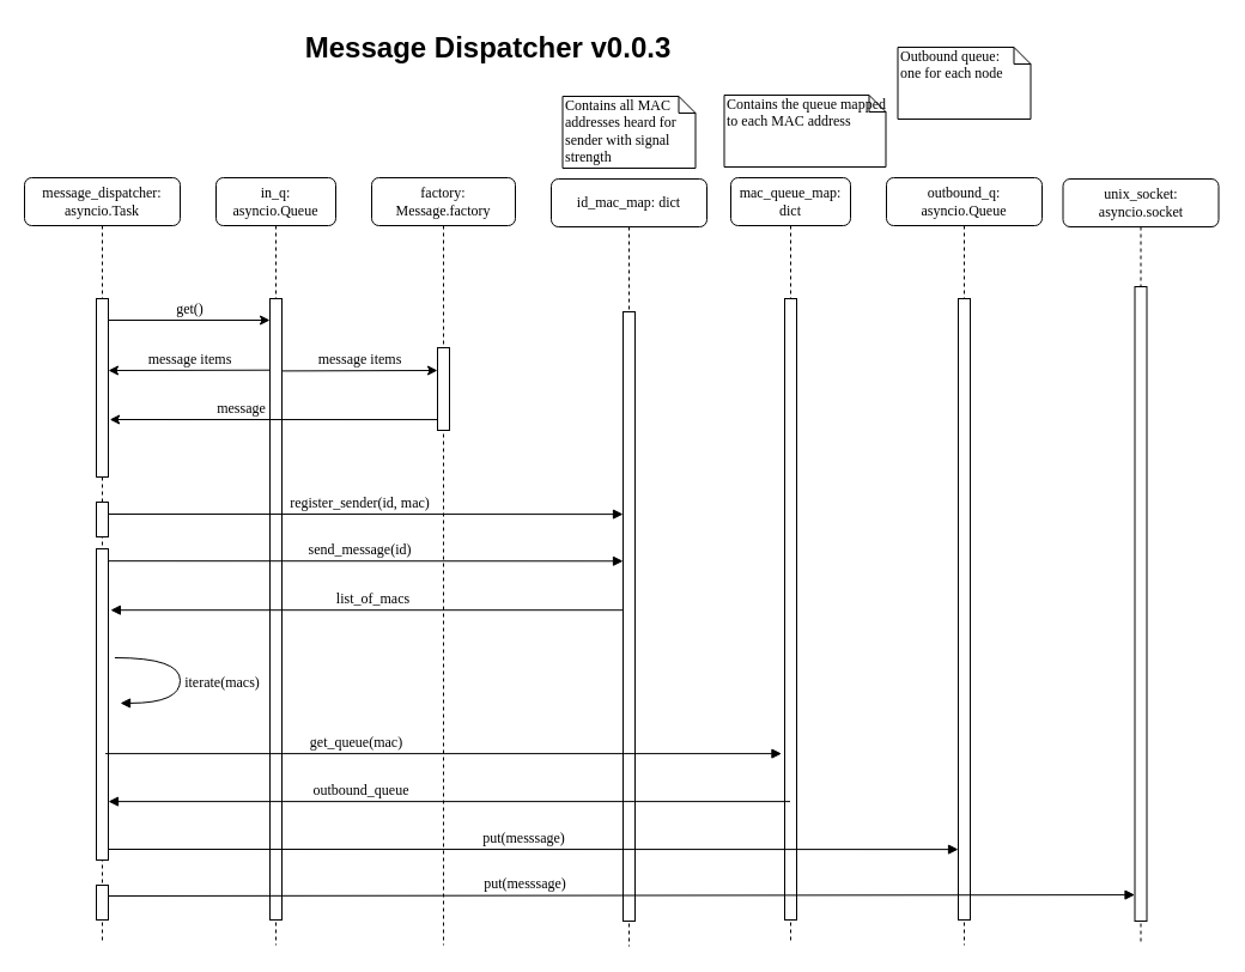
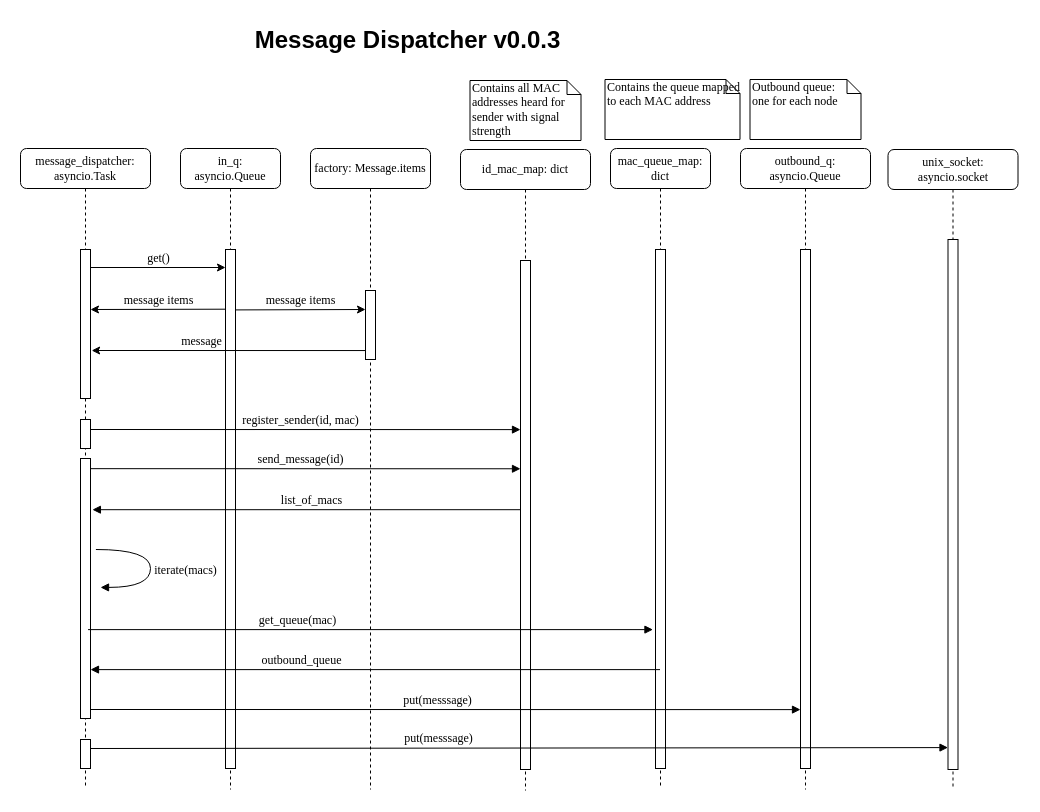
  <mxCell id="0" />
  <mxCell id="1" parent="0" />
  <mxCell id="2" value="id_mac_map: dict" style="shape=umlLifeline;perimeter=lifelinePerimeter;whiteSpace=wrap;html=1;container=1;collapsible=0;recursiveResize=0;outlineConnect=0;rounded=1;shadow=0;comic=0;labelBackgroundColor=none;strokeWidth=1;fontFamily=Verdana;fontSize=12;align=center;" parent="1" vertex="1"><mxGeometry x="460" y="149" width="130" height="641" as="geometry" /></mxCell>
  <mxCell id="3" value="" style="html=1;points=[];perimeter=orthogonalPerimeter;rounded=0;shadow=0;comic=0;labelBackgroundColor=none;strokeWidth=1;fontFamily=Verdana;fontSize=12;align=center;" parent="2" vertex="1"><mxGeometry x="60" y="111" width="10" height="509" as="geometry" /></mxCell>
  <mxCell id="4" value="in_q: asyncio.Queue" style="shape=umlLifeline;perimeter=lifelinePerimeter;whiteSpace=wrap;html=1;container=1;collapsible=0;recursiveResize=0;outlineConnect=0;rounded=1;shadow=0;comic=0;labelBackgroundColor=none;strokeWidth=1;fontFamily=Verdana;fontSize=12;align=center;" parent="1" vertex="1"><mxGeometry x="180" y="148" width="100" height="641" as="geometry" /></mxCell>
  <mxCell id="5" value="" style="html=1;points=[];perimeter=orthogonalPerimeter;rounded=0;shadow=0;comic=0;labelBackgroundColor=none;strokeWidth=1;fontFamily=Verdana;fontSize=12;align=center;" parent="4" vertex="1"><mxGeometry x="45" y="101" width="10" height="519" as="geometry" /></mxCell>
  <mxCell id="6" value="message items" style="html=1;verticalAlign=bottom;endArrow=classic;labelBackgroundColor=none;fontFamily=Verdana;fontSize=12;edgeStyle=elbowEdgeStyle;elbow=vertical;startArrow=none;startFill=0;endFill=1;exitX=1.12;exitY=0.159;exitDx=0;exitDy=0;exitPerimeter=0;" parent="4" target="14" edge="1"><mxGeometry relative="1" as="geometry"><mxPoint x="55.0" y="161.42" as="sourcePoint" /><mxPoint x="190" y="161" as="targetPoint" /><Array as="points"><mxPoint x="203.8" y="161" /></Array></mxGeometry></mxCell>
  <mxCell id="7" value="message" style="html=1;verticalAlign=bottom;endArrow=classic;labelBackgroundColor=none;fontFamily=Verdana;fontSize=12;edgeStyle=elbowEdgeStyle;elbow=vertical;startArrow=none;startFill=0;endFill=1;entryX=0.733;entryY=0.263;entryDx=0;entryDy=0;entryPerimeter=0;" parent="4" edge="1"><mxGeometry x="0.211" relative="1" as="geometry"><mxPoint x="188.83" y="202.06" as="sourcePoint" /><mxPoint x="-88.84" y="202.0" as="targetPoint" /><Array as="points" /><mxPoint as="offset" /></mxGeometry></mxCell>
  <mxCell id="8" value="outbound_q: asyncio.Queue" style="shape=umlLifeline;perimeter=lifelinePerimeter;whiteSpace=wrap;html=1;container=1;collapsible=0;recursiveResize=0;outlineConnect=0;rounded=1;shadow=0;comic=0;labelBackgroundColor=none;strokeWidth=1;fontFamily=Verdana;fontSize=12;align=center;" parent="1" vertex="1"><mxGeometry x="740" y="148" width="130" height="641" as="geometry" /></mxCell>
  <mxCell id="9" value="" style="html=1;points=[];perimeter=orthogonalPerimeter;rounded=0;shadow=0;comic=0;labelBackgroundColor=none;strokeWidth=1;fontFamily=Verdana;fontSize=12;align=center;" parent="8" vertex="1"><mxGeometry x="60" y="101" width="10" height="519" as="geometry" /></mxCell>
  <mxCell id="10" value="mac_queue_map: dict" style="shape=umlLifeline;perimeter=lifelinePerimeter;whiteSpace=wrap;html=1;container=1;collapsible=0;recursiveResize=0;outlineConnect=0;rounded=1;shadow=0;comic=0;labelBackgroundColor=none;strokeWidth=1;fontFamily=Verdana;fontSize=12;align=center;" parent="1" vertex="1"><mxGeometry x="610" y="148" width="100" height="640" as="geometry" /></mxCell>
  <mxCell id="11" value="" style="html=1;points=[];perimeter=orthogonalPerimeter;rounded=0;shadow=0;comic=0;labelBackgroundColor=none;strokeWidth=1;fontFamily=Verdana;fontSize=12;align=center;" parent="10" vertex="1"><mxGeometry x="45" y="101" width="10" height="519" as="geometry" /></mxCell>
  <mxCell id="12" value="put(messsage)" style="html=1;verticalAlign=bottom;endArrow=block;labelBackgroundColor=none;fontFamily=Verdana;fontSize=12;edgeStyle=elbowEdgeStyle;elbow=vertical;entryX=0.05;entryY=0.845;entryDx=0;entryDy=0;entryPerimeter=0;exitX=0.8;exitY=0.763;exitDx=0;exitDy=0;exitPerimeter=0;" parent="10" edge="1"><mxGeometry x="-0.185" relative="1" as="geometry"><mxPoint x="-522.5" y="599.997" as="sourcePoint" /><mxPoint x="337.5" y="599.92" as="targetPoint" /><mxPoint as="offset" /><Array as="points"><mxPoint x="-400.5" y="599.09" /><mxPoint x="-464.5" y="599.09" /></Array></mxGeometry></mxCell>
- <mxCell id="13" value="factory: Message.factory" style="shape=umlLifeline;perimeter=lifelinePerimeter;whiteSpace=wrap;html=1;container=1;collapsible=0;recursiveResize=0;outlineConnect=0;rounded=1;shadow=0;comic=0;labelBackgroundColor=none;strokeWidth=1;fontFamily=Verdana;fontSize=12;align=center;" parent="1" vertex="1"><mxGeometry x="310" y="148" width="120" height="641" as="geometry" /></mxCell>
+ <mxCell id="13" value="factory: Message.items" style="shape=umlLifeline;perimeter=lifelinePerimeter;whiteSpace=wrap;html=1;container=1;collapsible=0;recursiveResize=0;outlineConnect=0;rounded=1;shadow=0;comic=0;labelBackgroundColor=none;strokeWidth=1;fontFamily=Verdana;fontSize=12;align=center;" parent="1" vertex="1"><mxGeometry x="310" y="148" width="120" height="641" as="geometry" /></mxCell>
  <mxCell id="14" value="" style="html=1;points=[];perimeter=orthogonalPerimeter;rounded=0;shadow=0;comic=0;labelBackgroundColor=none;strokeWidth=1;fontFamily=Verdana;fontSize=12;align=center;" parent="13" vertex="1"><mxGeometry x="55" y="142" width="10" height="69" as="geometry" /></mxCell>
  <mxCell id="15" value="list_of_macs" style="html=1;verticalAlign=bottom;endArrow=block;labelBackgroundColor=none;fontFamily=Verdana;fontSize=12;edgeStyle=elbowEdgeStyle;elbow=vertical;entryX=1.19;entryY=0.2;entryDx=0;entryDy=0;entryPerimeter=0;" parent="13" edge="1"><mxGeometry x="-0.023" relative="1" as="geometry"><mxPoint x="210" y="361.2" as="sourcePoint" /><mxPoint x="-218.1" y="361.0" as="targetPoint" /><mxPoint as="offset" /><Array as="points"><mxPoint x="80" y="361.2" /><mxPoint x="-97" y="361.26" /><mxPoint x="-33" y="361.26" /></Array></mxGeometry></mxCell>
  <mxCell id="16" value="send_message(id)" style="html=1;verticalAlign=bottom;endArrow=block;labelBackgroundColor=none;fontFamily=Verdana;fontSize=12;edgeStyle=elbowEdgeStyle;elbow=vertical;exitX=0.076;exitY=0.472;exitDx=0;exitDy=0;exitPerimeter=0;" parent="13" edge="1"><mxGeometry x="-0.023" relative="1" as="geometry"><mxPoint x="-220" y="320.16" as="sourcePoint" /><mxPoint x="210" y="320.16" as="targetPoint" /><mxPoint as="offset" /><Array as="points"><mxPoint x="-30" y="320.28" /><mxPoint x="-94" y="320.28" /></Array></mxGeometry></mxCell>
  <mxCell id="17" value="register_sender(id, mac)" style="html=1;verticalAlign=bottom;endArrow=block;labelBackgroundColor=none;fontFamily=Verdana;fontSize=12;edgeStyle=elbowEdgeStyle;elbow=vertical;exitX=1;exitY=0.476;exitDx=0;exitDy=0;exitPerimeter=0;" parent="13" edge="1"><mxGeometry x="-0.023" relative="1" as="geometry"><mxPoint x="-220" y="281" as="sourcePoint" /><mxPoint x="210" y="281.24" as="targetPoint" /><mxPoint as="offset" /><Array as="points"><mxPoint x="-30" y="281.12" /><mxPoint x="-94" y="281.12" /></Array></mxGeometry></mxCell>
  <mxCell id="18" value="message_dispatcher: asyncio.Task" style="shape=umlLifeline;perimeter=lifelinePerimeter;whiteSpace=wrap;html=1;container=1;collapsible=0;recursiveResize=0;outlineConnect=0;rounded=1;shadow=0;comic=0;labelBackgroundColor=none;strokeWidth=1;fontFamily=Verdana;fontSize=12;align=center;" parent="1" vertex="1"><mxGeometry x="20" y="148" width="130" height="640" as="geometry" /></mxCell>
  <mxCell id="19" value="" style="html=1;points=[];perimeter=orthogonalPerimeter;rounded=0;shadow=0;comic=0;labelBackgroundColor=none;strokeWidth=1;fontFamily=Verdana;fontSize=12;align=center;" parent="18" vertex="1"><mxGeometry x="60" y="101" width="10" height="149" as="geometry" /></mxCell>
  <mxCell id="20" value="" style="html=1;points=[];perimeter=orthogonalPerimeter;rounded=0;shadow=0;comic=0;labelBackgroundColor=none;strokeWidth=1;fontFamily=Verdana;fontSize=12;align=center;" parent="18" vertex="1"><mxGeometry x="60" y="271" width="10" height="29" as="geometry" /></mxCell>
  <mxCell id="21" value="iterate(macs)" style="html=1;verticalAlign=bottom;endArrow=block;labelBackgroundColor=none;fontFamily=Verdana;fontSize=12;elbow=vertical;edgeStyle=orthogonalEdgeStyle;curved=1;entryX=1;entryY=0.286;entryPerimeter=0;exitX=1.038;exitY=0.345;exitPerimeter=0;" parent="18" edge="1"><mxGeometry x="0.187" y="35" relative="1" as="geometry"><mxPoint x="75.41" y="401" as="sourcePoint" /><mxPoint x="80.03" y="438.92" as="targetPoint" /><Array as="points"><mxPoint x="130.03" y="400.9" /><mxPoint x="130.03" y="438.9" /></Array><mxPoint as="offset" /></mxGeometry></mxCell>
  <mxCell id="22" value="" style="html=1;points=[];perimeter=orthogonalPerimeter;rounded=0;shadow=0;comic=0;labelBackgroundColor=none;strokeWidth=1;fontFamily=Verdana;fontSize=12;align=center;" parent="18" vertex="1"><mxGeometry x="60" y="310" width="10" height="260" as="geometry" /></mxCell>
  <mxCell id="23" value="" style="html=1;points=[];perimeter=orthogonalPerimeter;rounded=0;shadow=0;comic=0;labelBackgroundColor=none;strokeWidth=1;fontFamily=Verdana;fontSize=12;align=center;" parent="18" vertex="1"><mxGeometry x="60" y="591" width="10" height="29" as="geometry" /></mxCell>
  <mxCell id="24" value="get()" style="html=1;verticalAlign=bottom;endArrow=classic;entryX=0;entryY=0;labelBackgroundColor=none;fontFamily=Verdana;fontSize=12;edgeStyle=elbowEdgeStyle;elbow=vertical;startArrow=none;startFill=0;endFill=1;" parent="1" edge="1"><mxGeometry relative="1" as="geometry"><mxPoint x="90" y="267" as="sourcePoint" /><mxPoint x="225" y="267" as="targetPoint" /></mxGeometry></mxCell>
  <mxCell id="25" value="Contains all MAC addresses heard for sender with signal strength" style="shape=note;whiteSpace=wrap;html=1;size=14;verticalAlign=top;align=left;spacingTop=-6;rounded=0;shadow=0;comic=0;labelBackgroundColor=none;strokeWidth=1;fontFamily=Verdana;fontSize=12" parent="1" vertex="1"><mxGeometry x="469.5" y="80" width="111" height="60" as="geometry" /></mxCell>
  <mxCell id="26" value="Message Dispatcher v0.0.3" style="text;strokeColor=none;fillColor=none;html=1;fontSize=24;fontStyle=1;verticalAlign=middle;align=center;" parent="1" vertex="1"><mxGeometry x="357" y="20" width="100" height="40" as="geometry" /></mxCell>
- <mxCell id="27" value="Outbound queue:&lt;div&gt;one for each node&lt;/div&gt;" style="shape=note;whiteSpace=wrap;html=1;size=14;verticalAlign=top;align=left;spacingTop=-6;rounded=0;shadow=0;comic=0;labelBackgroundColor=none;strokeWidth=1;fontFamily=Verdana;fontSize=12" parent="1" vertex="1"><mxGeometry x="749.5" y="39" width="111" height="60" as="geometry" /></mxCell>
+ <mxCell id="27" value="Outbound queue:&lt;div&gt;one for each node&lt;/div&gt;" style="shape=note;whiteSpace=wrap;html=1;size=14;verticalAlign=top;align=left;spacingTop=-6;rounded=0;shadow=0;comic=0;labelBackgroundColor=none;strokeWidth=1;fontFamily=Verdana;fontSize=12" parent="1" vertex="1"><mxGeometry x="749.5" y="79" width="111" height="60" as="geometry" /></mxCell>
  <mxCell id="28" value="unix_socket: asyncio.socket" style="shape=umlLifeline;perimeter=lifelinePerimeter;whiteSpace=wrap;html=1;container=1;collapsible=0;recursiveResize=0;outlineConnect=0;rounded=1;shadow=0;comic=0;labelBackgroundColor=none;strokeWidth=1;fontFamily=Verdana;fontSize=12;align=center;" parent="1" vertex="1"><mxGeometry x="887.5" y="149" width="130" height="640" as="geometry" /></mxCell>
  <mxCell id="29" value="" style="html=1;points=[];perimeter=orthogonalPerimeter;rounded=0;shadow=0;comic=0;labelBackgroundColor=none;strokeWidth=1;fontFamily=Verdana;fontSize=12;align=center;" parent="28" vertex="1"><mxGeometry x="60" y="90" width="10" height="530" as="geometry" /></mxCell>
  <mxCell id="30" value="Contains the queue mapped to each MAC address" style="shape=note;whiteSpace=wrap;html=1;size=14;verticalAlign=top;align=left;spacingTop=-6;rounded=0;shadow=0;comic=0;labelBackgroundColor=none;strokeWidth=1;fontFamily=Verdana;fontSize=12" parent="1" vertex="1"><mxGeometry x="604.5" y="79" width="135" height="60" as="geometry" /></mxCell>
  <mxCell id="31" value="put(messsage)" style="html=1;verticalAlign=bottom;endArrow=block;labelBackgroundColor=none;fontFamily=Verdana;fontSize=12;edgeStyle=elbowEdgeStyle;elbow=vertical;" parent="1" edge="1"><mxGeometry x="-0.023" relative="1" as="geometry"><mxPoint x="90" y="709" as="sourcePoint" /><mxPoint x="800" y="709.12" as="targetPoint" /><mxPoint as="offset" /><Array as="points"><mxPoint x="280" y="709.12" /><mxPoint x="216" y="709.12" /></Array></mxGeometry></mxCell>
  <mxCell id="32" value="outbound_queue" style="html=1;verticalAlign=bottom;endArrow=block;labelBackgroundColor=none;fontFamily=Verdana;fontSize=12;edgeStyle=elbowEdgeStyle;elbow=vertical;" parent="1" edge="1"><mxGeometry x="0.262" relative="1" as="geometry"><mxPoint x="659.5" y="669.12" as="sourcePoint" /><mxPoint x="90" y="669" as="targetPoint" /><mxPoint as="offset" /><Array as="points"><mxPoint x="216" y="669.12" /><mxPoint x="280" y="669.12" /></Array></mxGeometry></mxCell>
  <mxCell id="33" value="message items" style="html=1;verticalAlign=bottom;endArrow=classic;labelBackgroundColor=none;fontFamily=Verdana;fontSize=12;edgeStyle=elbowEdgeStyle;elbow=vertical;startArrow=none;startFill=0;endFill=1;exitX=0.033;exitY=0.115;exitDx=0;exitDy=0;exitPerimeter=0;" parent="1" source="5" edge="1"><mxGeometry relative="1" as="geometry"><mxPoint x="220" y="309" as="sourcePoint" /><mxPoint x="90" y="309.42" as="targetPoint" /><Array as="points"><mxPoint x="238.8" y="309" /></Array></mxGeometry></mxCell>
  <mxCell id="34" value="get_queue(mac)" style="html=1;verticalAlign=bottom;endArrow=block;labelBackgroundColor=none;fontFamily=Verdana;fontSize=12;edgeStyle=elbowEdgeStyle;elbow=vertical;" parent="1" edge="1"><mxGeometry x="-0.259" relative="1" as="geometry"><mxPoint x="87.55" y="629.12" as="sourcePoint" /><mxPoint x="652.45" y="629" as="targetPoint" /><mxPoint as="offset" /><Array as="points"><mxPoint x="272.7" y="629.12" /><mxPoint x="208.7" y="629.12" /></Array></mxGeometry></mxCell>
